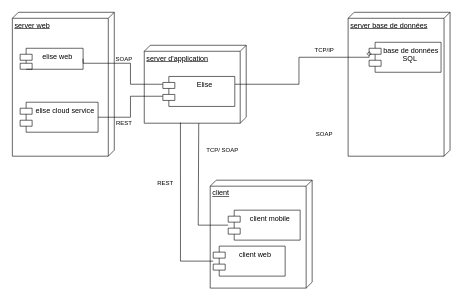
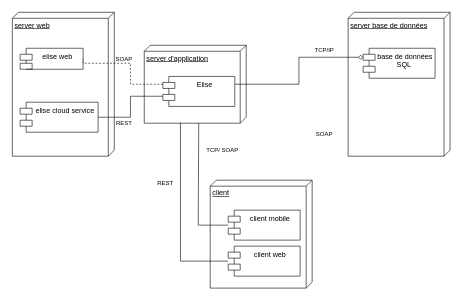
  <mxCell id="0" />
  <mxCell id="1" parent="0" />
  <mxCell id="2" value="server base de données" style="verticalAlign=top;align=left;spacingTop=8;spacingLeft=2;spacingRight=12;shape=cube;size=10;direction=south;fontStyle=4;html=1;whiteSpace=wrap;" vertex="1" parent="1"><mxGeometry x="580" y="20" width="170" height="240" as="geometry" /></mxCell>
- <mxCell id="3" value="base de données SQL&amp;nbsp;" style="shape=module;align=left;spacingLeft=20;align=center;verticalAlign=top;whiteSpace=wrap;html=1;" vertex="1" parent="1"><mxGeometry x="615" y="70" width="120" height="50" as="geometry" /></mxCell>
+ <mxCell id="3" value="base de données SQL&amp;nbsp;" style="shape=module;align=left;spacingLeft=20;align=center;verticalAlign=top;whiteSpace=wrap;html=1;" vertex="1" parent="1"><mxGeometry x="605" y="80" width="120" height="50" as="geometry" /></mxCell>
  <mxCell id="4" value="server web" style="verticalAlign=top;align=left;spacingTop=8;spacingLeft=2;spacingRight=12;shape=cube;size=10;direction=south;fontStyle=4;html=1;whiteSpace=wrap;" vertex="1" parent="1"><mxGeometry x="20" y="20" width="170" height="240" as="geometry" /></mxCell>
  <mxCell id="5" value="elise web" style="shape=module;align=left;spacingLeft=20;align=center;verticalAlign=top;whiteSpace=wrap;html=1;" vertex="1" parent="1"><mxGeometry x="33" y="80" width="105" height="35" as="geometry" /></mxCell>
  <mxCell id="6" value="elise cloud service" style="shape=module;align=left;spacingLeft=20;align=center;verticalAlign=top;whiteSpace=wrap;html=1;" vertex="1" parent="1"><mxGeometry x="33" y="170" width="130" height="50" as="geometry" /></mxCell>
  <mxCell id="7" value="client" style="verticalAlign=top;align=left;spacingTop=8;spacingLeft=2;spacingRight=12;shape=cube;size=10;direction=south;fontStyle=4;html=1;whiteSpace=wrap;" vertex="1" parent="1"><mxGeometry x="350" y="300" width="170" height="180" as="geometry" /></mxCell>
  <mxCell id="8" style="edgeStyle=orthogonalEdgeStyle;rounded=0;orthogonalLoop=1;jettySize=auto;html=1;entryX=0.5;entryY=1;entryDx=0;entryDy=0;" edge="1" parent="1" source="9" target="14"><mxGeometry relative="1" as="geometry"><Array as="points"><mxPoint x="330" y="375" /><mxPoint x="330" y="177" /></Array></mxGeometry></mxCell>
  <mxCell id="9" value="client mobile" style="shape=module;align=left;spacingLeft=20;align=center;verticalAlign=top;whiteSpace=wrap;html=1;" vertex="1" parent="1"><mxGeometry x="380" y="350" width="120" height="50" as="geometry" /></mxCell>
  <mxCell id="10" value="server d'application" style="verticalAlign=top;align=left;spacingTop=8;spacingLeft=2;spacingRight=12;shape=cube;size=10;direction=south;fontStyle=4;html=1;whiteSpace=wrap;" vertex="1" parent="1"><mxGeometry x="240" y="75" width="170" height="130" as="geometry" /></mxCell>
- <mxCell id="11" style="edgeStyle=orthogonalEdgeStyle;rounded=0;orthogonalLoop=1;jettySize=auto;html=1;entryX=1;entryY=0.5;entryDx=0;entryDy=0;endArrow=none;endFill=0;" edge="1" parent="1" source="14" target="5"><mxGeometry relative="1" as="geometry"><Array as="points"><mxPoint x="217" y="140" /><mxPoint x="217" y="105" /></Array></mxGeometry></mxCell>
+ <mxCell id="11" style="edgeStyle=orthogonalEdgeStyle;rounded=0;orthogonalLoop=1;jettySize=auto;html=1;entryX=1;entryY=0.5;entryDx=0;entryDy=0;endArrow=none;endFill=0;dashed=1;" edge="1" parent="1" source="14" target="5"><mxGeometry relative="1" as="geometry"><Array as="points"><mxPoint x="217" y="140" /><mxPoint x="217" y="105" /></Array></mxGeometry></mxCell>
  <mxCell id="12" style="edgeStyle=orthogonalEdgeStyle;rounded=0;orthogonalLoop=1;jettySize=auto;html=1;entryX=1;entryY=0.5;entryDx=0;entryDy=0;endArrow=none;endFill=0;" edge="1" parent="1" source="14" target="6"><mxGeometry relative="1" as="geometry"><Array as="points"><mxPoint x="217" y="160" /><mxPoint x="217" y="195" /></Array></mxGeometry></mxCell>
  <mxCell id="13" style="edgeStyle=orthogonalEdgeStyle;rounded=0;orthogonalLoop=1;jettySize=auto;html=1;entryX=0;entryY=0;entryDx=0;entryDy=15;entryPerimeter=0;endArrow=diamond;endFill=0;" edge="1" parent="1" source="14" target="3"><mxGeometry relative="1" as="geometry"><Array as="points"><mxPoint x="498" y="140" /><mxPoint x="498" y="95" /></Array></mxGeometry></mxCell>
  <mxCell id="14" value="Elise" style="shape=module;align=left;spacingLeft=20;align=center;verticalAlign=top;whiteSpace=wrap;html=1;" vertex="1" parent="1"><mxGeometry x="271" y="127" width="120" height="50" as="geometry" /></mxCell>
  <mxCell id="15" value="&lt;span style=&quot;font-weight: normal;&quot;&gt;&lt;font style=&quot;font-size: 10px;&quot;&gt;SOAP&lt;/font&gt;&lt;/span&gt;" style="text;align=center;fontStyle=1;verticalAlign=middle;spacingLeft=3;spacingRight=3;strokeColor=none;rotatable=0;points=[[0,0.5],[1,0.5]];portConstraint=eastwest;html=1;" vertex="1" parent="1"><mxGeometry x="166" y="84" width="80" height="26" as="geometry" /></mxCell>
  <mxCell id="16" value="&lt;span style=&quot;font-weight: normal;&quot;&gt;&lt;font style=&quot;font-size: 10px;&quot;&gt;REST&lt;/font&gt;&lt;/span&gt;" style="text;align=center;fontStyle=1;verticalAlign=middle;spacingLeft=3;spacingRight=3;strokeColor=none;rotatable=0;points=[[0,0.5],[1,0.5]];portConstraint=eastwest;html=1;" vertex="1" parent="1"><mxGeometry x="166" y="192" width="80" height="26" as="geometry" /></mxCell>
  <mxCell id="17" value="&lt;span style=&quot;font-weight: normal;&quot;&gt;&lt;font style=&quot;font-size: 10px;&quot;&gt;TCP/ SOAP&lt;/font&gt;&lt;/span&gt;" style="text;align=center;fontStyle=1;verticalAlign=middle;spacingLeft=3;spacingRight=3;strokeColor=none;rotatable=0;points=[[0,0.5],[1,0.5]];portConstraint=eastwest;html=1;" vertex="1" parent="1"><mxGeometry x="330" y="236" width="80" height="26" as="geometry" /></mxCell>
  <mxCell id="18" value="&lt;span style=&quot;font-weight: normal;&quot;&gt;&lt;font style=&quot;font-size: 10px;&quot;&gt;SOAP&lt;/font&gt;&lt;/span&gt;" style="text;align=center;fontStyle=1;verticalAlign=middle;spacingLeft=3;spacingRight=3;strokeColor=none;rotatable=0;points=[[0,0.5],[1,0.5]];portConstraint=eastwest;html=1;" vertex="1" parent="1"><mxGeometry x="500" y="210" width="80" height="26" as="geometry" /></mxCell>
  <mxCell id="19" value="&lt;span style=&quot;font-weight: normal;&quot;&gt;&lt;font style=&quot;font-size: 10px;&quot;&gt;TCP/IP&lt;/font&gt;&lt;/span&gt;" style="text;align=center;fontStyle=1;verticalAlign=middle;spacingLeft=3;spacingRight=3;strokeColor=none;rotatable=0;points=[[0,0.5],[1,0.5]];portConstraint=eastwest;html=1;" vertex="1" parent="1"><mxGeometry x="500" y="70" width="80" height="26" as="geometry" /></mxCell>
  <mxCell id="20" style="edgeStyle=orthogonalEdgeStyle;rounded=0;orthogonalLoop=1;jettySize=auto;html=1;entryX=0.992;entryY=0.645;entryDx=0;entryDy=0;entryPerimeter=0;endArrow=none;endFill=0;" edge="1" parent="1" source="21" target="10"><mxGeometry relative="1" as="geometry"><Array as="points"><mxPoint x="300" y="435" /></Array></mxGeometry></mxCell>
- <mxCell id="21" value="client web" style="shape=module;align=left;spacingLeft=20;align=center;verticalAlign=top;whiteSpace=wrap;html=1;" vertex="1" parent="1"><mxGeometry x="355" y="410" width="120" height="50" as="geometry" /></mxCell>
+ <mxCell id="21" value="client web" style="shape=module;align=left;spacingLeft=20;align=center;verticalAlign=top;whiteSpace=wrap;html=1;" vertex="1" parent="1"><mxGeometry x="380" y="410" width="120" height="50" as="geometry" /></mxCell>
  <mxCell id="22" value="&lt;span style=&quot;color: rgb(0, 0, 0); font-family: Helvetica; font-size: 10px; font-style: normal; font-variant-ligatures: normal; font-variant-caps: normal; font-weight: 400; letter-spacing: normal; orphans: 2; text-align: center; text-indent: 0px; text-transform: none; widows: 2; word-spacing: 0px; -webkit-text-stroke-width: 0px; background-color: rgb(251, 251, 251); text-decoration-thickness: initial; text-decoration-style: initial; text-decoration-color: initial; float: none; display: inline !important;&quot;&gt;REST&lt;/span&gt;" style="text;whiteSpace=wrap;html=1;" vertex="1" parent="1"><mxGeometry x="260" y="290" width="30" height="40" as="geometry" /></mxCell>
